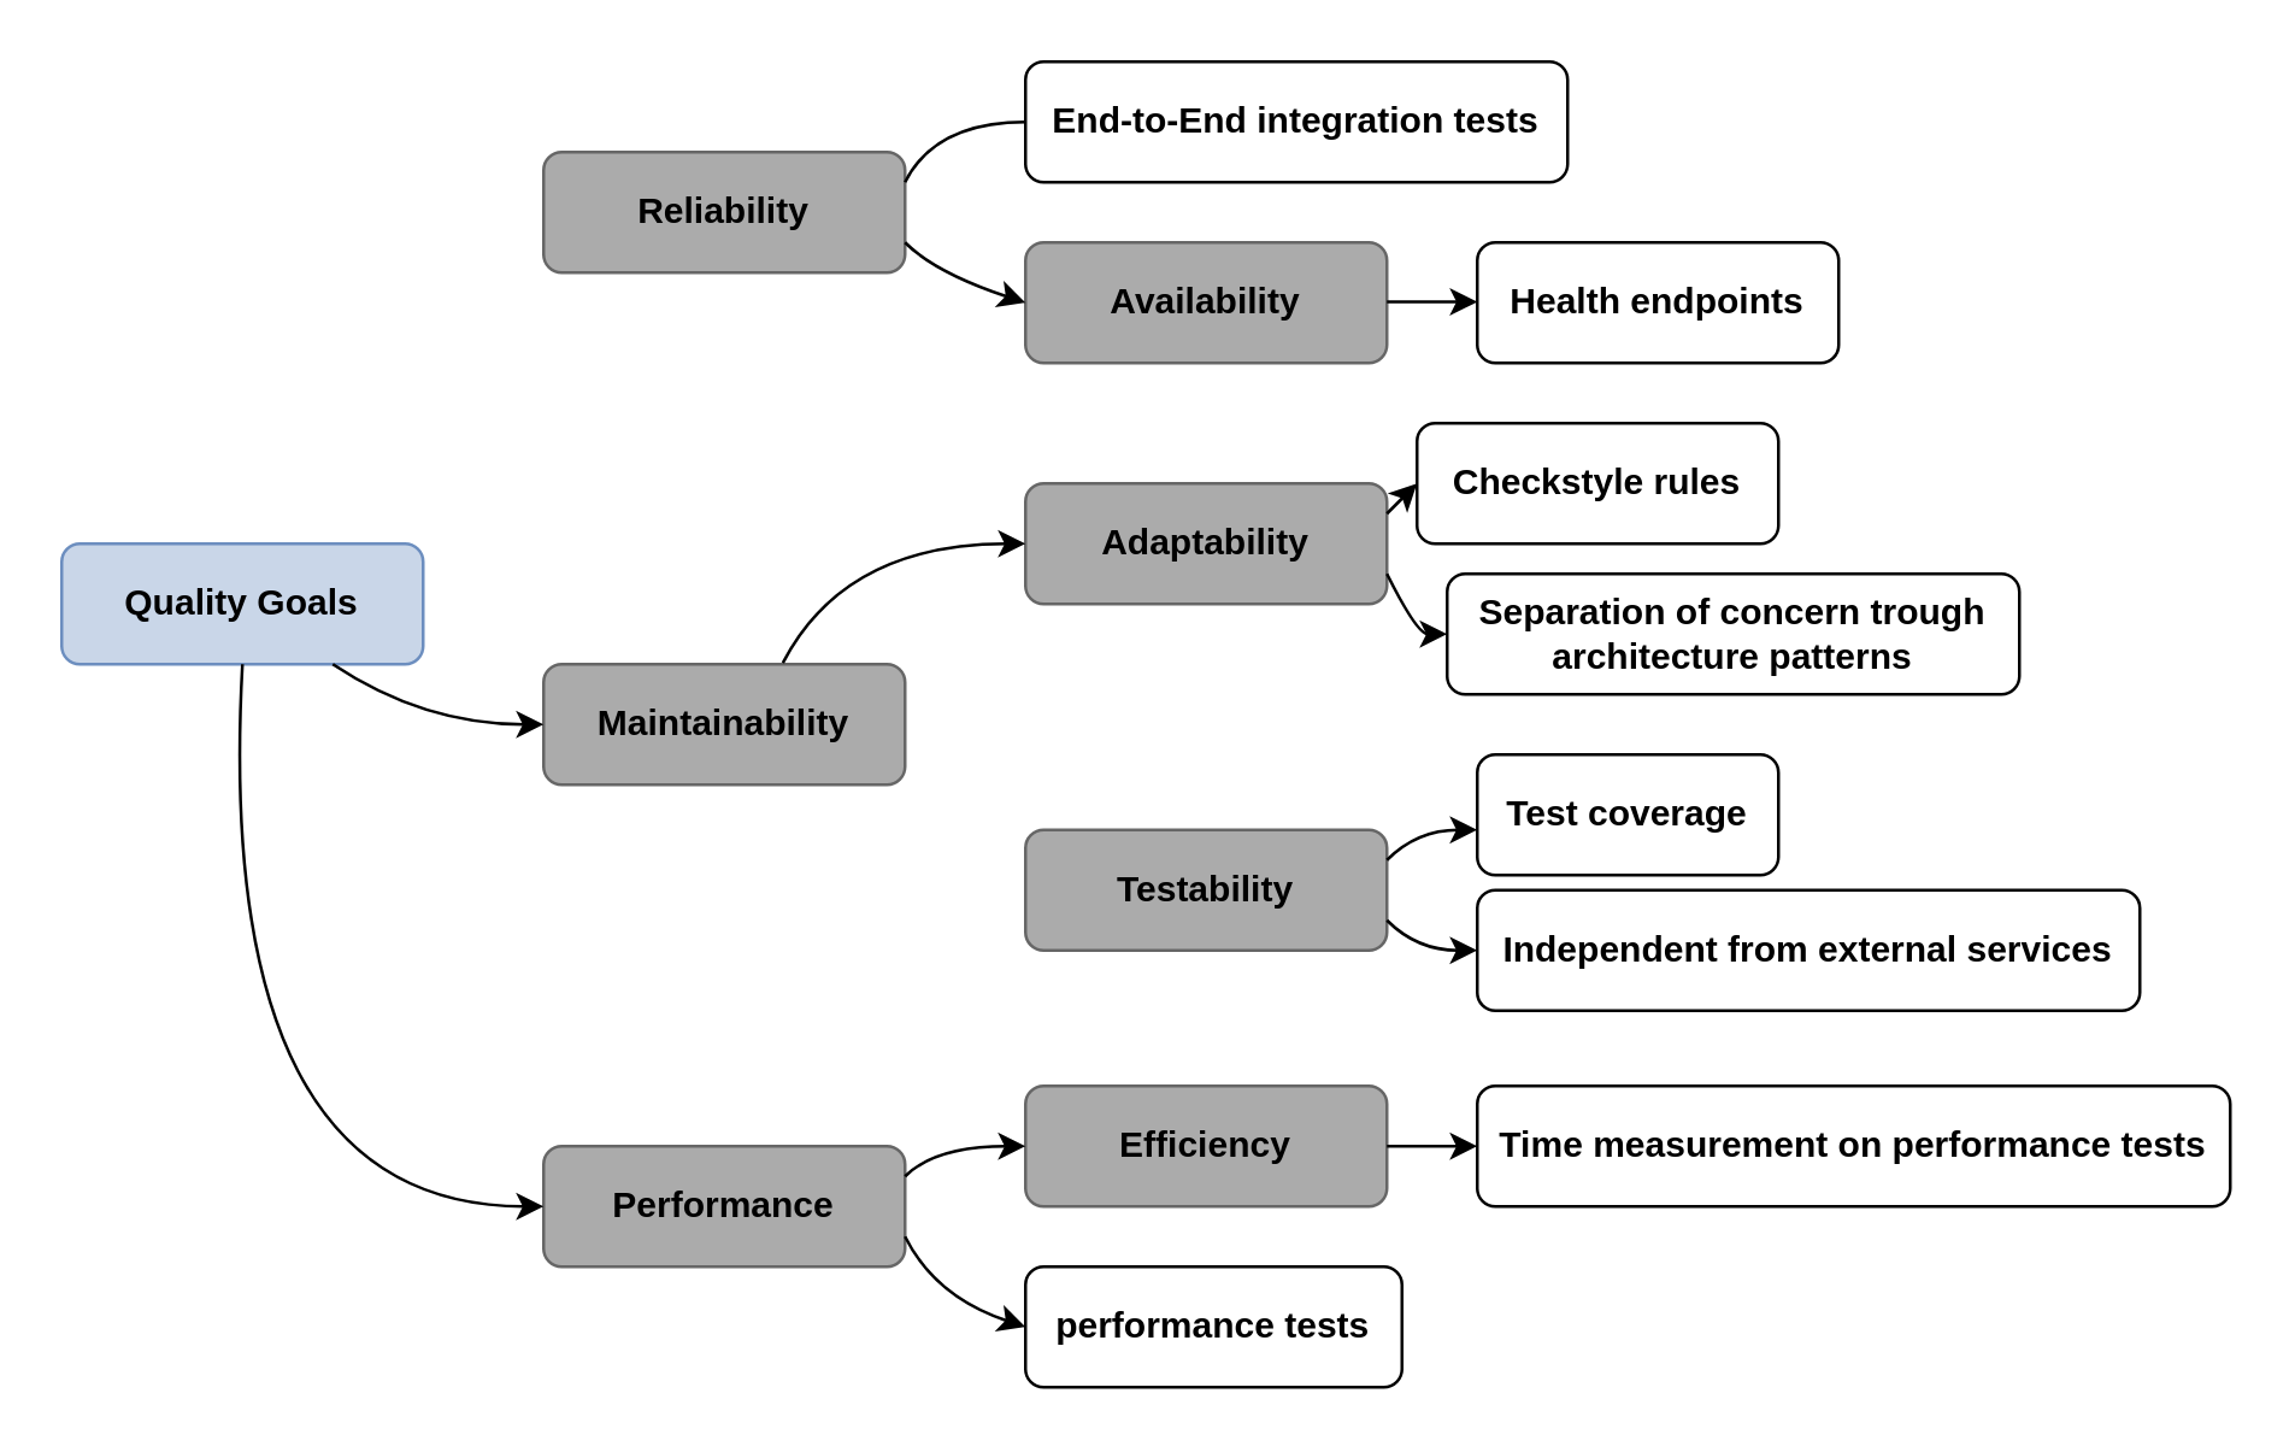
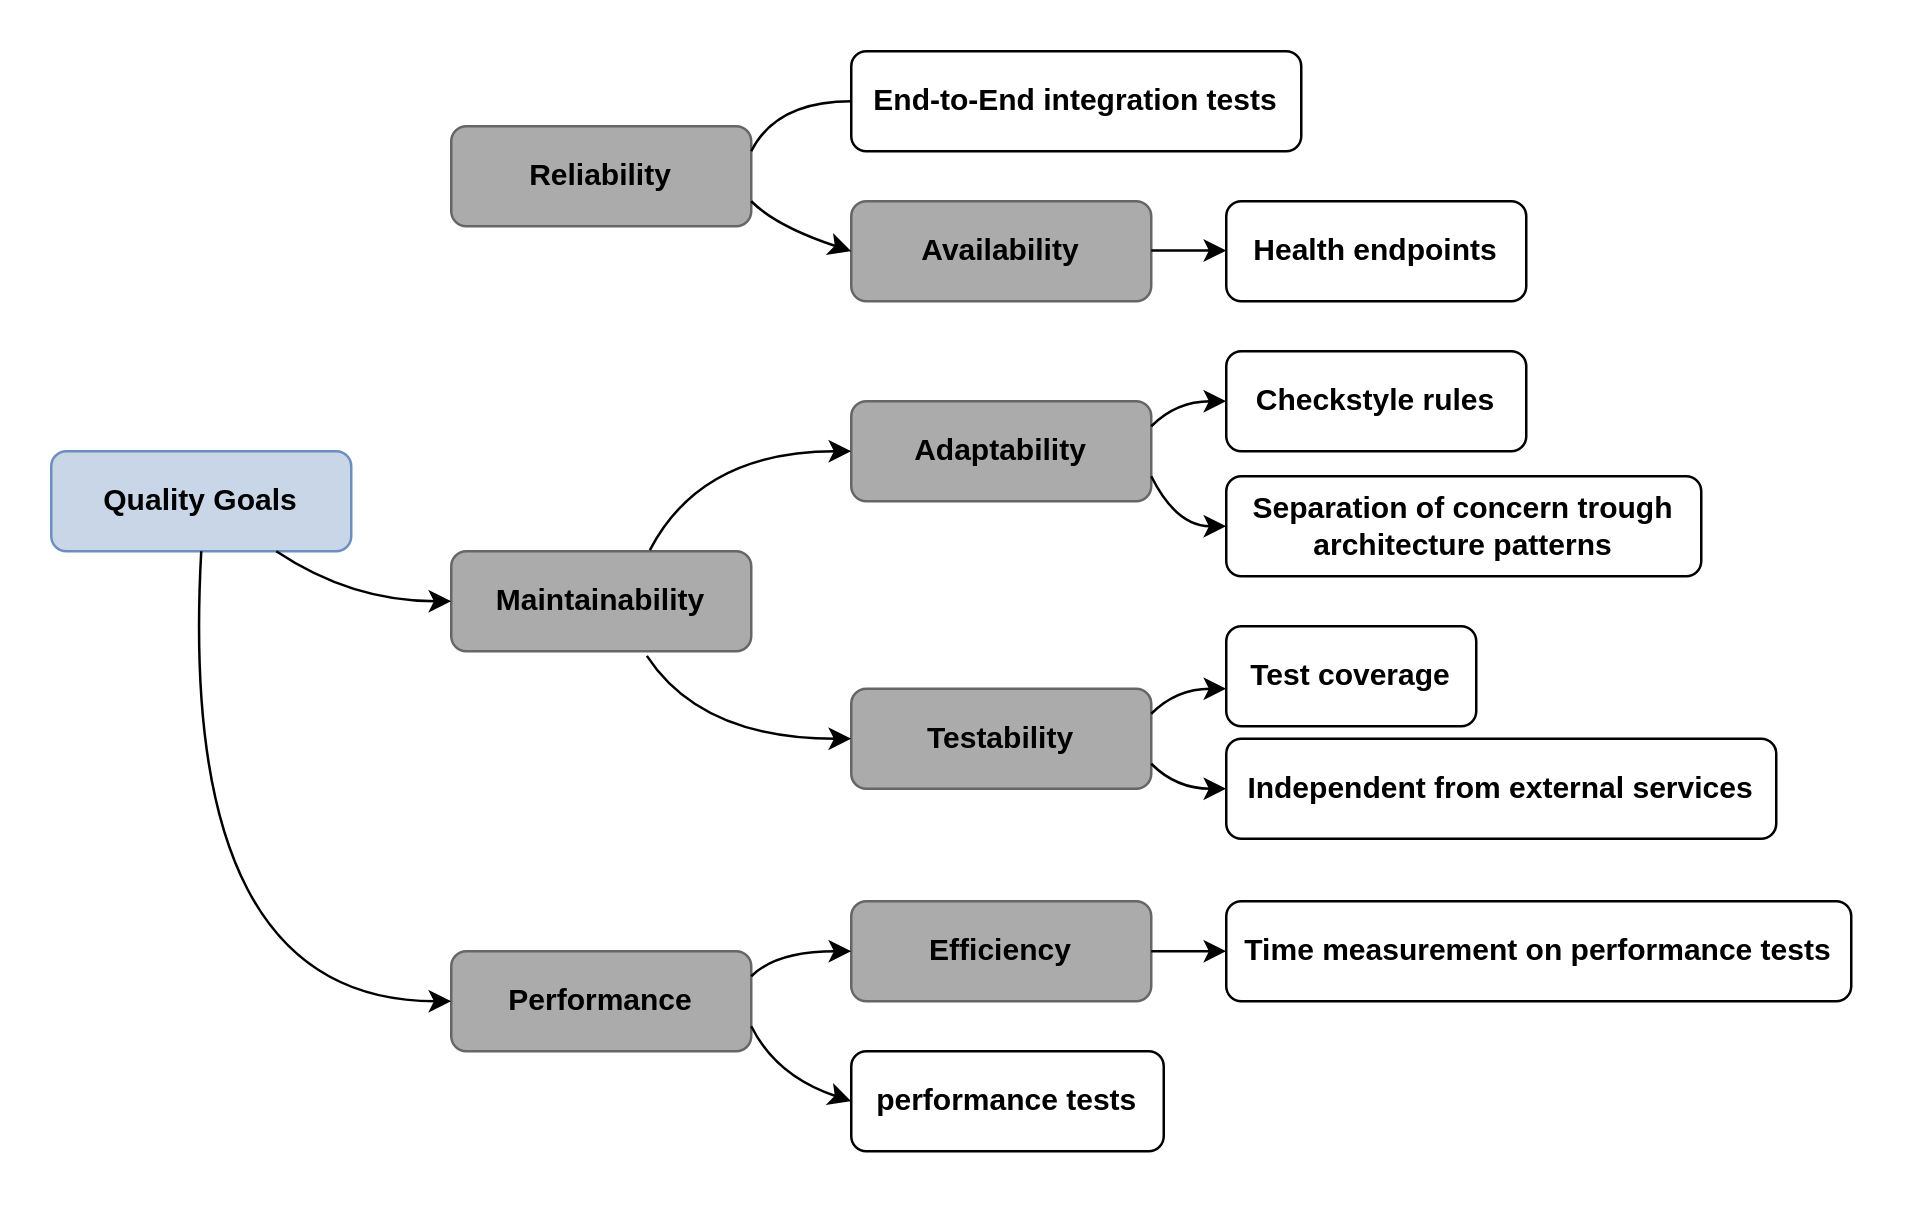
  <mxCell id="0" />
  <mxCell id="1" parent="0" />
  <mxCell id="2" value="Quality Goals" style="shape=rect;html=1;rounded=1;whiteSpace=wrap;align=center;fillColor=#C9D6E8;strokeColor=#6c8ebf;fontStyle=1;fontColor=#000000;" vertex="1" parent="1"><mxGeometry x="20" y="180" width="120" height="40" as="geometry" /></mxCell>
  <mxCell id="3" value="Reliability" style="shape=rect;html=1;rounded=1;whiteSpace=wrap;align=center;fillColor=#ABABAB;strokeColor=#666666;fontStyle=1;fontColor=#000000;" vertex="1" parent="1"><mxGeometry x="180" y="50" width="120" height="40" as="geometry" /></mxCell>
  <mxCell id="4" value="Maintainability" style="shape=rect;html=1;rounded=1;whiteSpace=wrap;align=center;fillColor=#ababab;strokeColor=#666666;fontStyle=1;fontColor=#000000;" vertex="1" parent="1"><mxGeometry x="180" y="220" width="120" height="40" as="geometry" /></mxCell>
  <mxCell id="5" value="Performance" style="shape=rect;html=1;rounded=1;whiteSpace=wrap;align=center;fillColor=#ababab;strokeColor=#666666;fontStyle=1;fontColor=#000000;" vertex="1" parent="1"><mxGeometry x="180" y="380" width="120" height="40" as="geometry" /></mxCell>
  <mxCell id="6" value="Availability" style="shape=rect;html=1;rounded=1;whiteSpace=wrap;align=center;fillColor=#ABABAB;strokeColor=#666666;fontStyle=1;fontColor=#000000;" vertex="1" parent="1"><mxGeometry x="340" y="80" width="120" height="40" as="geometry" /></mxCell>
  <mxCell id="7" value="Adaptability" style="shape=rect;html=1;rounded=1;whiteSpace=wrap;align=center;fillColor=#ABABAB;strokeColor=#666666;fontStyle=1;fontColor=#000000;" vertex="1" parent="1"><mxGeometry x="340" y="160" width="120" height="40" as="geometry" /></mxCell>
  <mxCell id="8" value="Testability" style="shape=rect;html=1;rounded=1;whiteSpace=wrap;align=center;fillColor=#ABABAB;strokeColor=#666666;fontStyle=1;fontColor=#000000;" vertex="1" parent="1"><mxGeometry x="340" y="275" width="120" height="40" as="geometry" /></mxCell>
  <mxCell id="9" value="Efficiency" style="shape=rect;html=1;rounded=1;whiteSpace=wrap;align=center;fillColor=#ababab;strokeColor=#666666;fontStyle=1;fontColor=#000000;" vertex="1" parent="1"><mxGeometry x="340" y="360" width="120" height="40" as="geometry" /></mxCell>
  <mxCell id="10" value="" style="endArrow=classic;html=1;rounded=0;curved=1;entryX=0;entryY=0.5;entryDx=0;entryDy=0;exitX=0.5;exitY=1;exitDx=0;exitDy=0;" edge="1" parent="1" source="2" target="5"><mxGeometry width="50" height="50" relative="1" as="geometry"><mxPoint x="140" y="310" as="sourcePoint" /><mxPoint x="210" y="230" as="targetPoint" /><Array as="points"><mxPoint x="70" y="400" /></Array></mxGeometry></mxCell>
  <mxCell id="11" value="" style="endArrow=classic;html=1;rounded=0;exitX=0.75;exitY=1;exitDx=0;exitDy=0;entryX=0;entryY=0.5;entryDx=0;entryDy=0;curved=1;" edge="1" parent="1" source="2" target="4"><mxGeometry width="50" height="50" relative="1" as="geometry"><mxPoint x="30" y="160" as="sourcePoint" /><mxPoint x="80" y="110" as="targetPoint" /><Array as="points"><mxPoint x="140" y="240" /></Array></mxGeometry></mxCell>
  <mxCell id="12" value="End-to-End integration tests" style="shape=rect;html=1;rounded=1;whiteSpace=wrap;align=center;fontStyle=1;" vertex="1" parent="1"><mxGeometry x="340" y="20" width="180" height="40" as="geometry" /></mxCell>
  <mxCell id="13" value="Health endpoints" style="shape=rect;html=1;rounded=1;whiteSpace=wrap;align=center;fontStyle=1;" vertex="1" parent="1"><mxGeometry x="490" y="80" width="120" height="40" as="geometry" /></mxCell>
- <mxCell id="14" value="Checkstyle rules" style="shape=rect;html=1;rounded=1;whiteSpace=wrap;align=center;fontStyle=1;" vertex="1" parent="1"><mxGeometry x="470" y="140" width="120" height="40" as="geometry" /></mxCell>
- <mxCell id="15" value="Separation of concern trough architecture patterns" style="shape=rect;html=1;rounded=1;whiteSpace=wrap;align=center;fontStyle=1;" vertex="1" parent="1"><mxGeometry x="480" y="190" width="190" height="40" as="geometry" /></mxCell>
+ <mxCell id="14" value="Checkstyle rules" style="shape=rect;html=1;rounded=1;whiteSpace=wrap;align=center;fontStyle=1;" vertex="1" parent="1"><mxGeometry x="490" y="140" width="120" height="40" as="geometry" /></mxCell>
+ <mxCell id="15" value="Separation of concern trough architecture patterns" style="shape=rect;html=1;rounded=1;whiteSpace=wrap;align=center;fontStyle=1;" vertex="1" parent="1"><mxGeometry x="490" y="190" width="190" height="40" as="geometry" /></mxCell>
  <mxCell id="16" value="Test coverage" style="shape=rect;html=1;rounded=1;whiteSpace=wrap;align=center;fontStyle=1;" vertex="1" parent="1"><mxGeometry x="490" y="250" width="100" height="40" as="geometry" /></mxCell>
  <mxCell id="17" value="Independent from external services" style="shape=rect;html=1;rounded=1;whiteSpace=wrap;align=center;fontStyle=1;" vertex="1" parent="1"><mxGeometry x="490" y="295" width="220" height="40" as="geometry" /></mxCell>
  <mxCell id="18" value="Time measurement on performance tests" style="shape=rect;html=1;rounded=1;whiteSpace=wrap;align=center;fontStyle=1;" vertex="1" parent="1"><mxGeometry x="490" y="360" width="250" height="40" as="geometry" /></mxCell>
  <mxCell id="19" value="performance tests" style="shape=rect;html=1;rounded=1;whiteSpace=wrap;align=center;fontStyle=1;" vertex="1" parent="1"><mxGeometry x="340" y="420" width="125" height="40" as="geometry" /></mxCell>
  <mxCell id="20" value="" style="endArrow=classic;html=1;rounded=0;exitX=0.662;exitY=-0.011;exitDx=0;exitDy=0;entryX=0;entryY=0.5;entryDx=0;entryDy=0;curved=1;exitPerimeter=0;" edge="1" parent="1" source="4" target="7"><mxGeometry width="50" height="50" relative="1" as="geometry"><mxPoint x="120" y="230" as="sourcePoint" /><mxPoint x="190" y="250" as="targetPoint" /><Array as="points"><mxPoint x="280" y="180" /></Array></mxGeometry></mxCell>
+ <mxCell id="21" value="" style="endArrow=classic;html=1;rounded=0;exitX=0.652;exitY=1.046;exitDx=0;exitDy=0;entryX=0;entryY=0.5;entryDx=0;entryDy=0;curved=1;exitPerimeter=0;" edge="1" parent="1" source="4" target="8"><mxGeometry width="50" height="50" relative="1" as="geometry"><mxPoint x="269" y="230" as="sourcePoint" /><mxPoint x="350" y="190" as="targetPoint" /><Array as="points"><mxPoint x="280" y="295" /></Array></mxGeometry></mxCell>
  <mxCell id="22" value="" style="endArrow=none;html=1;rounded=0;exitX=1;exitY=0.25;exitDx=0;exitDy=0;entryX=0;entryY=0.5;entryDx=0;entryDy=0;curved=1;" edge="1" parent="1" source="3" target="12"><mxGeometry width="50" height="50" relative="1" as="geometry"><mxPoint x="269" y="230" as="sourcePoint" /><mxPoint x="350" y="190" as="targetPoint" /><Array as="points"><mxPoint x="310" y="40" /></Array></mxGeometry></mxCell>
  <mxCell id="23" value="" style="endArrow=classic;html=1;rounded=0;exitX=1;exitY=0.75;exitDx=0;exitDy=0;entryX=0;entryY=0.5;entryDx=0;entryDy=0;curved=1;" edge="1" parent="1" source="3" target="6"><mxGeometry width="50" height="50" relative="1" as="geometry"><mxPoint x="310" y="70" as="sourcePoint" /><mxPoint x="350" y="50" as="targetPoint" /><Array as="points"><mxPoint x="310" y="90" /></Array></mxGeometry></mxCell>
  <mxCell id="24" value="" style="endArrow=classic;html=1;rounded=0;exitX=1;exitY=0.75;exitDx=0;exitDy=0;entryX=0;entryY=0.5;entryDx=0;entryDy=0;curved=1;" edge="1" parent="1" source="5" target="19"><mxGeometry width="50" height="50" relative="1" as="geometry"><mxPoint x="250" y="315" as="sourcePoint" /><mxPoint x="290" y="335" as="targetPoint" /><Array as="points"><mxPoint x="310" y="430" /></Array></mxGeometry></mxCell>
  <mxCell id="25" value="" style="endArrow=classic;html=1;rounded=0;entryX=0;entryY=0.5;entryDx=0;entryDy=0;curved=1;exitX=1;exitY=0.25;exitDx=0;exitDy=0;" edge="1" parent="1" source="5" target="9"><mxGeometry width="50" height="50" relative="1" as="geometry"><mxPoint x="310" y="400" as="sourcePoint" /><mxPoint x="350" y="450" as="targetPoint" /><Array as="points"><mxPoint x="310" y="380" /></Array></mxGeometry></mxCell>
  <mxCell id="26" value="" style="endArrow=classic;html=1;rounded=0;entryX=0;entryY=0.5;entryDx=0;entryDy=0;curved=1;exitX=1;exitY=0.25;exitDx=0;exitDy=0;" edge="1" parent="1" target="18"><mxGeometry width="50" height="50" relative="1" as="geometry"><mxPoint x="460" y="380" as="sourcePoint" /><mxPoint x="500" y="370" as="targetPoint" /><Array as="points" /></mxGeometry></mxCell>
  <mxCell id="27" value="" style="endArrow=classic;html=1;rounded=0;entryX=0;entryY=0.5;entryDx=0;entryDy=0;curved=1;exitX=1;exitY=0.25;exitDx=0;exitDy=0;" edge="1" parent="1"><mxGeometry width="50" height="50" relative="1" as="geometry"><mxPoint x="460" y="99.71" as="sourcePoint" /><mxPoint x="490" y="99.71" as="targetPoint" /><Array as="points" /></mxGeometry></mxCell>
  <mxCell id="28" value="" style="endArrow=classic;html=1;rounded=0;entryX=0;entryY=0.5;entryDx=0;entryDy=0;curved=1;exitX=1;exitY=0.25;exitDx=0;exitDy=0;" edge="1" parent="1" target="14"><mxGeometry width="50" height="50" relative="1" as="geometry"><mxPoint x="460" y="170" as="sourcePoint" /><mxPoint x="490" y="170" as="targetPoint" /><Array as="points"><mxPoint x="470" y="160" /></Array></mxGeometry></mxCell>
  <mxCell id="29" value="" style="endArrow=classic;html=1;rounded=0;entryX=0;entryY=0.5;entryDx=0;entryDy=0;curved=1;exitX=1;exitY=0.25;exitDx=0;exitDy=0;" edge="1" parent="1" target="15"><mxGeometry width="50" height="50" relative="1" as="geometry"><mxPoint x="460" y="190" as="sourcePoint" /><mxPoint x="490" y="180" as="targetPoint" /><Array as="points"><mxPoint x="470" y="210" /></Array></mxGeometry></mxCell>
  <mxCell id="30" value="" style="endArrow=classic;html=1;rounded=0;entryX=0;entryY=0.5;entryDx=0;entryDy=0;curved=1;exitX=1;exitY=0.75;exitDx=0;exitDy=0;" edge="1" parent="1" source="8"><mxGeometry width="50" height="50" relative="1" as="geometry"><mxPoint x="460" y="295" as="sourcePoint" /><mxPoint x="490" y="315" as="targetPoint" /><Array as="points"><mxPoint x="470" y="315" /></Array></mxGeometry></mxCell>
  <mxCell id="31" value="" style="endArrow=classic;html=1;rounded=0;entryX=0;entryY=0.5;entryDx=0;entryDy=0;curved=1;exitX=1;exitY=0.25;exitDx=0;exitDy=0;" edge="1" parent="1"><mxGeometry width="50" height="50" relative="1" as="geometry"><mxPoint x="460" y="285" as="sourcePoint" /><mxPoint x="490" y="275" as="targetPoint" /><Array as="points"><mxPoint x="470" y="275" /></Array></mxGeometry></mxCell>
